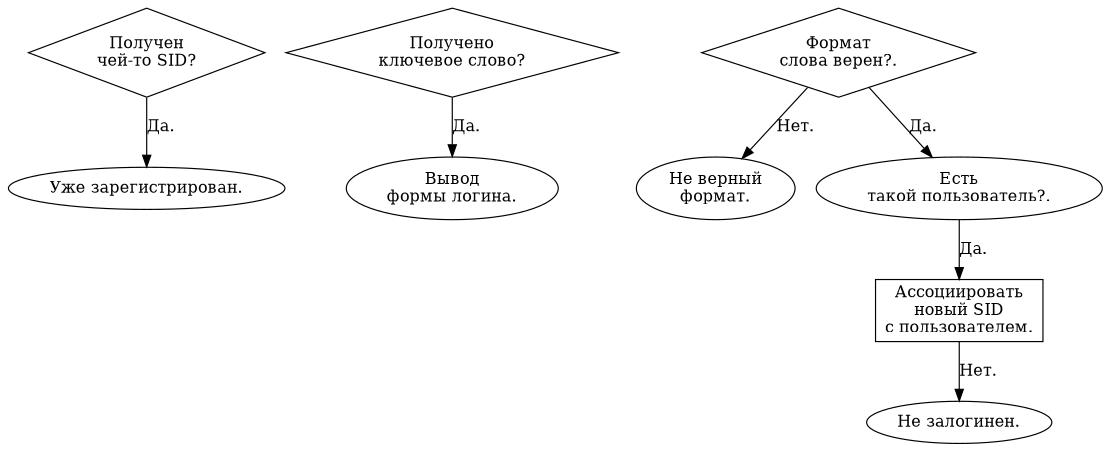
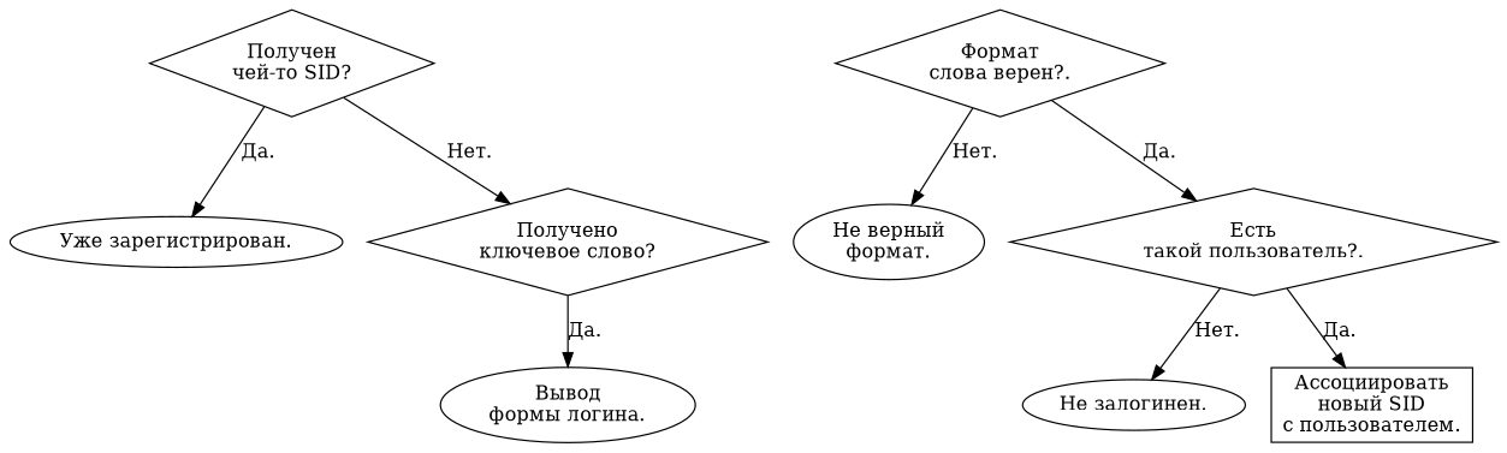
  digraph {
    "Получен\nчей-то SID?" [shape=diamond]
    n2 [label="Уже зарегистрирован."]
    "Получено\nключевое слово?" [shape=diamond]
    "Вывод\nформы логина."
    "Формат\nслова верен?." [shape=diamond]
    "Не верный\nформат."
-   "Есть\nтакой пользователь?." [shape=ellipse]
+   "Есть\nтакой пользователь?." [shape=diamond]
    n8 [label="Не залогинен."]
    "Ассоциировать\nновый SID\nс пользователем." [shape=polygon]
    "Получен\nчей-то SID?" -> n2 [label="Да."]
+   "Получен\nчей-то SID?" -> "Получено\nключевое слово?" [label="Нет."]
    "Получено\nключевое слово?" -> "Вывод\nформы логина." [label="Да."]
    "Формат\nслова верен?." -> "Не верный\nформат." [label="Нет."]
    "Формат\nслова верен?." -> "Есть\nтакой пользователь?." [label="Да."]
-   "Ассоциировать\nновый SID\nс пользователем." -> n8 [label="Нет."]
+   "Есть\nтакой пользователь?." -> n8 [label="Нет."]
    "Есть\nтакой пользователь?." -> "Ассоциировать\nновый SID\nс пользователем." [label="Да."]
  }
